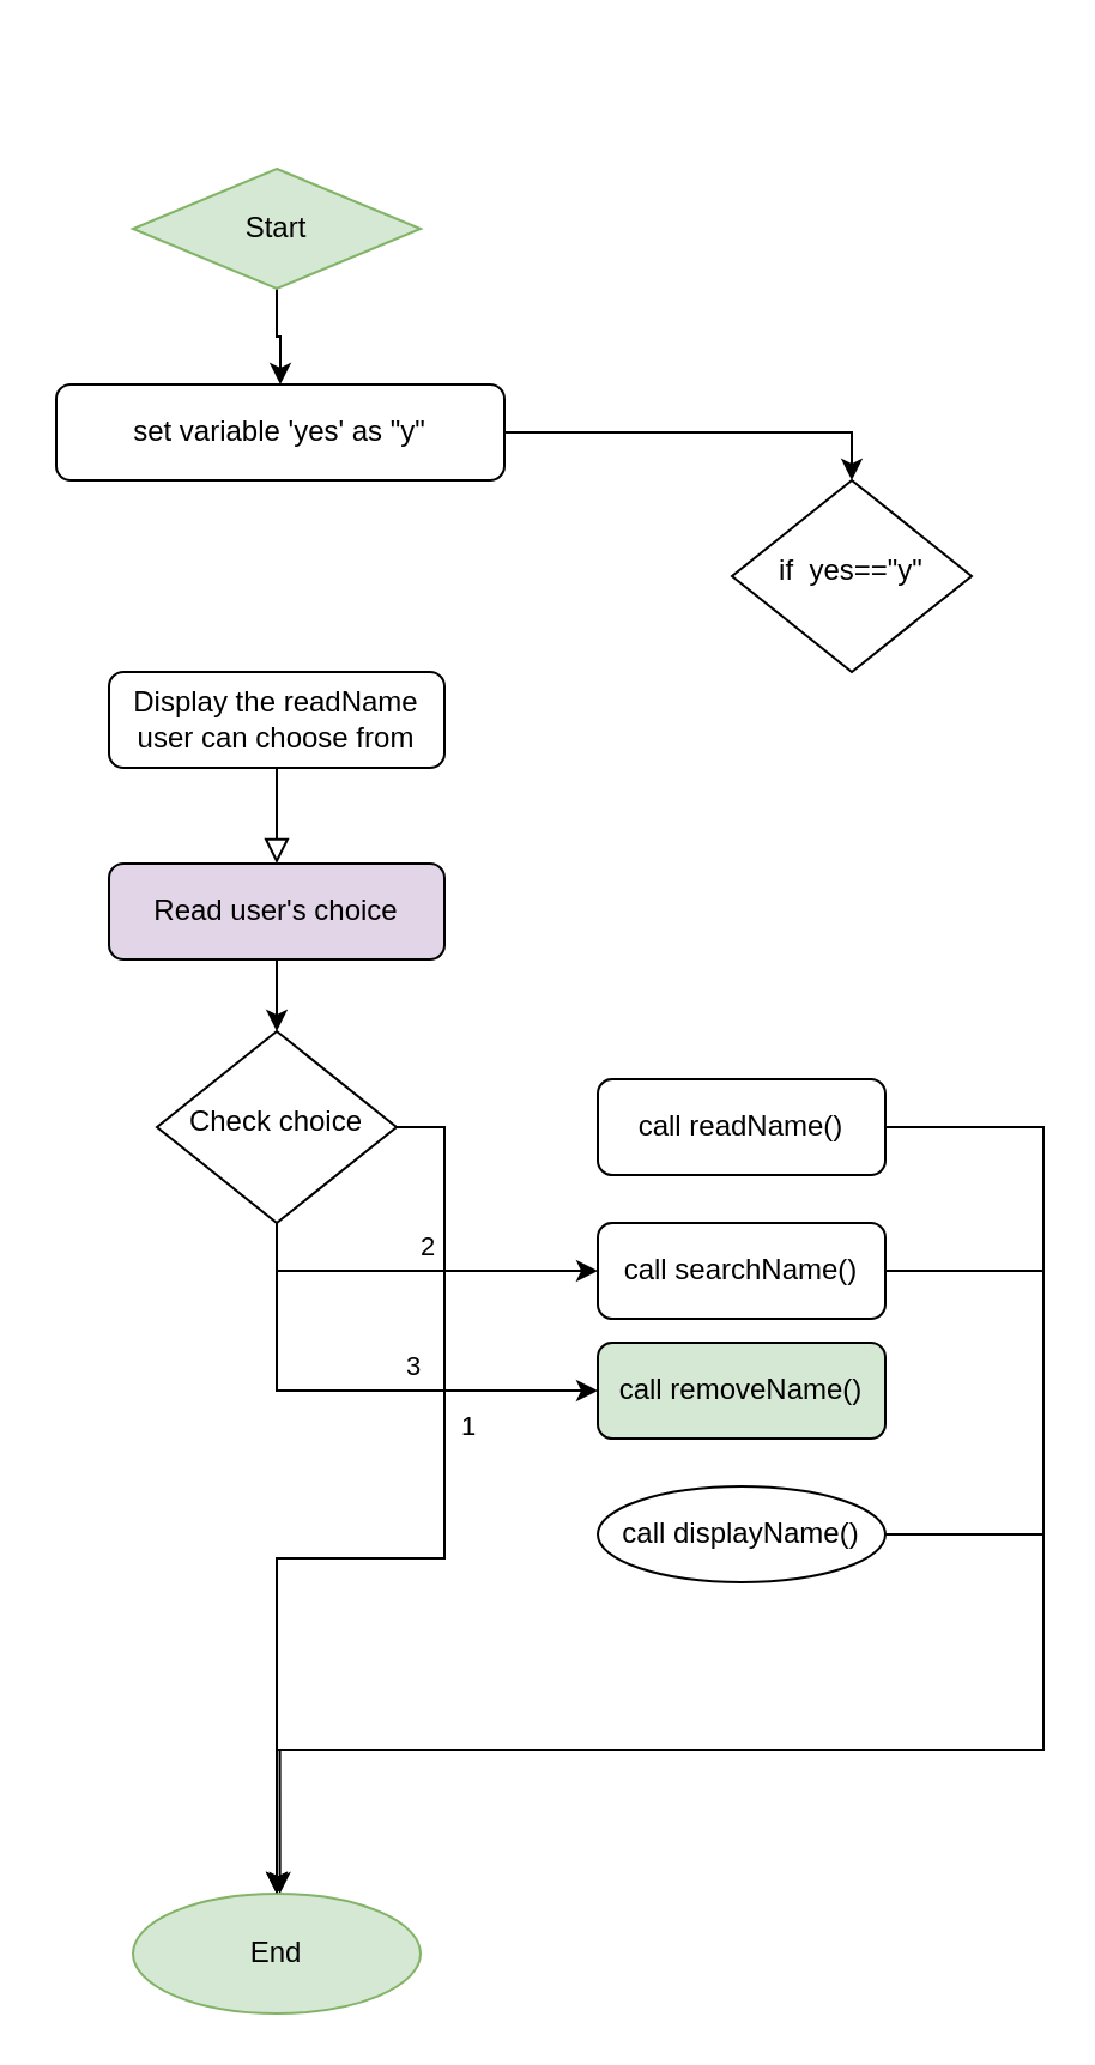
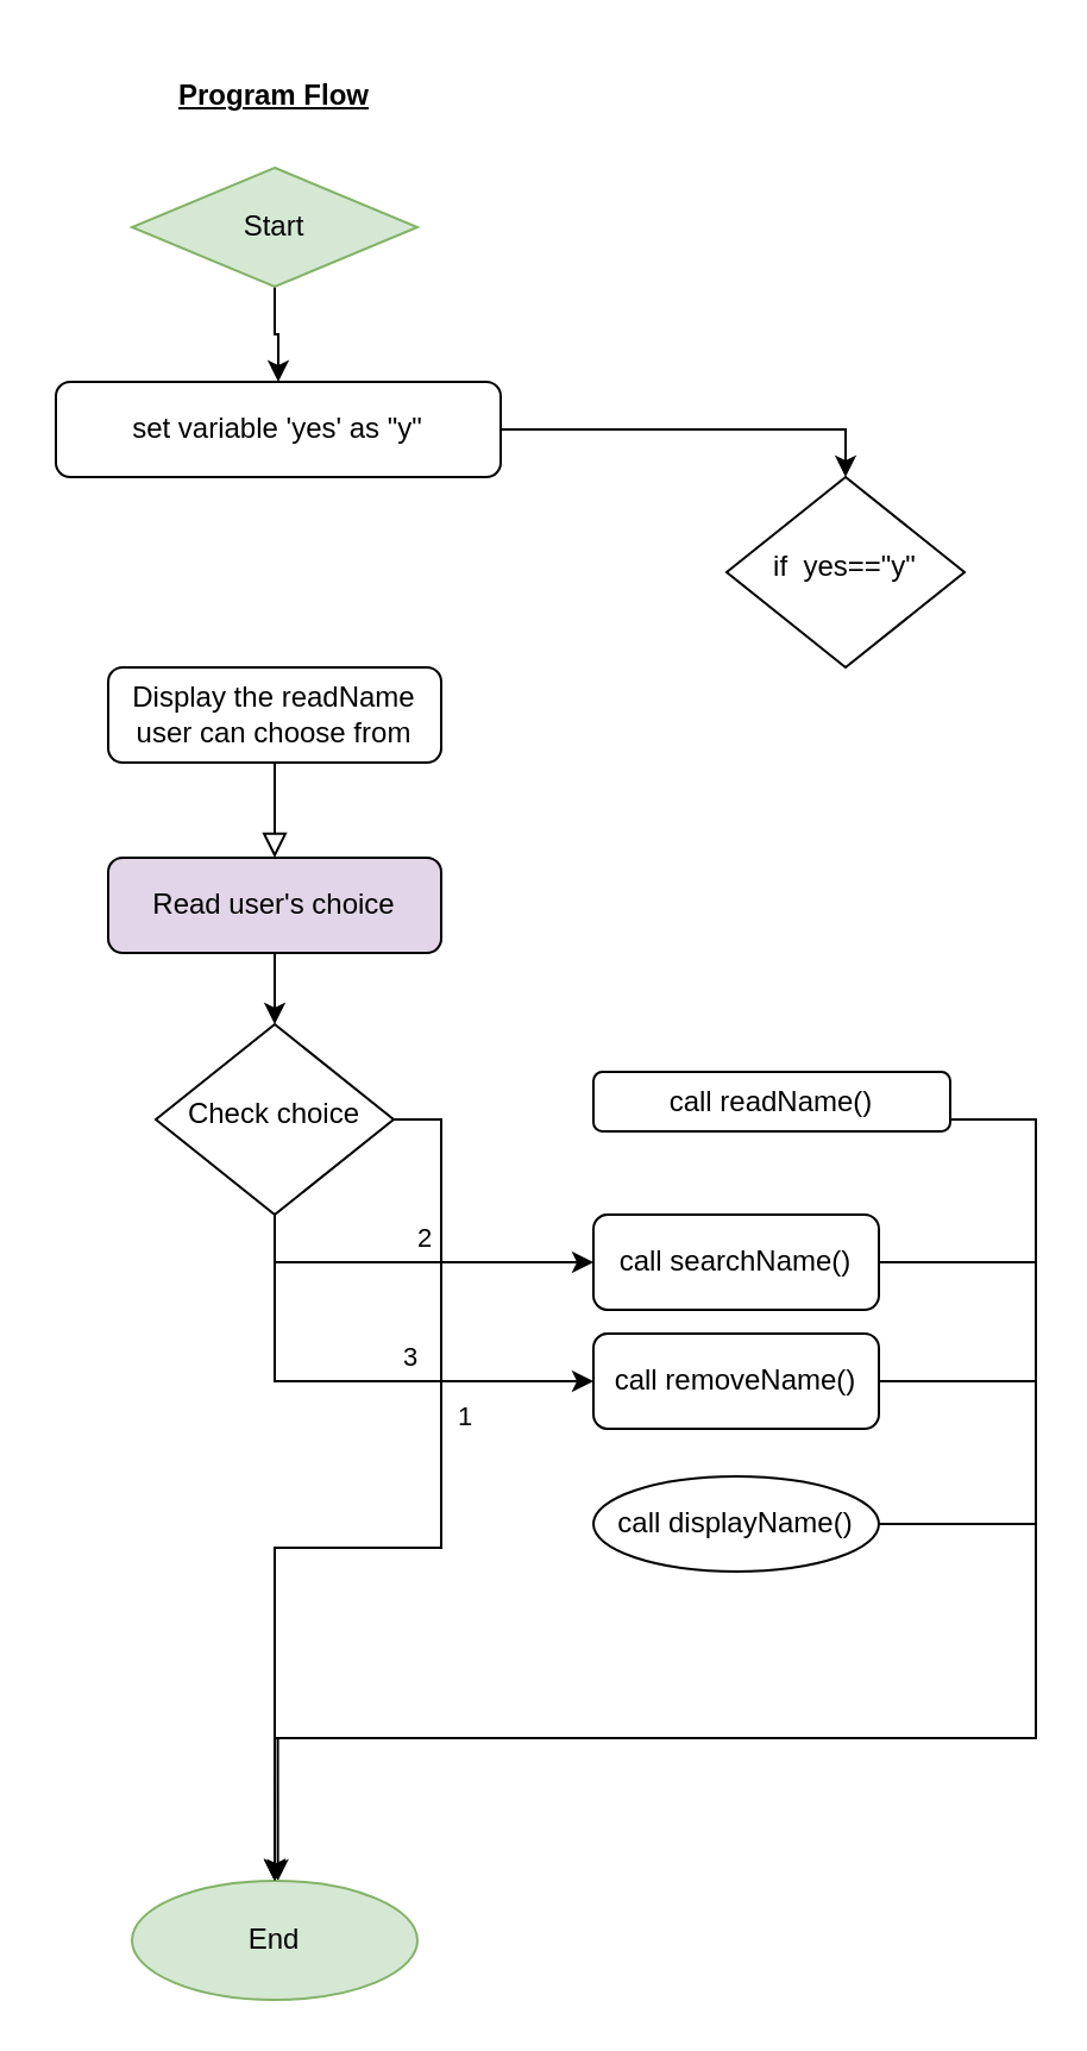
  <mxCell id="0" />
  <mxCell id="1" parent="0" />
  <mxCell id="2" value="" style="rounded=0;html=1;jettySize=auto;orthogonalLoop=1;fontSize=11;endArrow=block;endFill=0;endSize=8;strokeWidth=1;shadow=0;labelBackgroundColor=none;edgeStyle=orthogonalEdgeStyle;entryX=0.5;entryY=0;entryDx=0;entryDy=0;" parent="1" source="3" target="16" edge="1"><mxGeometry relative="1" as="geometry" /></mxCell>
  <mxCell id="3" value="Display the readName user can choose from" style="rounded=1;whiteSpace=wrap;html=1;fontSize=12;glass=0;strokeWidth=1;shadow=0;" parent="1" vertex="1"><mxGeometry x="45" y="280" width="140" height="40" as="geometry" /></mxCell>
  <mxCell id="4" value="1" style="edgeStyle=orthogonalEdgeStyle;rounded=0;orthogonalLoop=1;jettySize=auto;html=1;exitX=1;exitY=0.5;exitDx=0;exitDy=0;" edge="1" parent="1" source="7" target="14"><mxGeometry x="-0.294" y="10" relative="1" as="geometry"><mxPoint as="offset" /></mxGeometry></mxCell>
  <mxCell id="5" value="3" style="edgeStyle=orthogonalEdgeStyle;rounded=0;orthogonalLoop=1;jettySize=auto;html=1;exitX=0.5;exitY=1;exitDx=0;exitDy=0;entryX=0;entryY=0.5;entryDx=0;entryDy=0;" edge="1" parent="1" source="7" target="18"><mxGeometry x="0.241" y="10" relative="1" as="geometry"><mxPoint as="offset" /></mxGeometry></mxCell>
  <mxCell id="6" value="2" style="edgeStyle=orthogonalEdgeStyle;rounded=0;orthogonalLoop=1;jettySize=auto;html=1;exitX=0.5;exitY=1;exitDx=0;exitDy=0;entryX=0;entryY=0.5;entryDx=0;entryDy=0;endArrow=classic;endFill=1;" edge="1" parent="1" source="7" target="11"><mxGeometry x="0.083" y="10" relative="1" as="geometry"><mxPoint as="offset" /></mxGeometry></mxCell>
  <mxCell id="7" value="Check choice" style="rhombus;whiteSpace=wrap;html=1;shadow=0;fontFamily=Helvetica;fontSize=12;align=center;strokeWidth=1;spacing=6;spacingTop=-4;" parent="1" vertex="1"><mxGeometry x="65" y="430" width="100" height="80" as="geometry" /></mxCell>
  <mxCell id="8" style="edgeStyle=orthogonalEdgeStyle;rounded=0;orthogonalLoop=1;jettySize=auto;html=1;exitX=1;exitY=0.5;exitDx=0;exitDy=0;entryX=0.5;entryY=0;entryDx=0;entryDy=0;endArrow=classic;endFill=1;" edge="1" parent="1" source="9" target="14"><mxGeometry relative="1" as="geometry"><Array as="points"><mxPoint x="435" y="470" /><mxPoint x="435" y="730" /><mxPoint x="115" y="730" /></Array></mxGeometry></mxCell>
- <mxCell id="9" value="call readName()" style="rounded=1;whiteSpace=wrap;html=1;fontSize=12;glass=0;strokeWidth=1;shadow=0;" parent="1" vertex="1"><mxGeometry x="249" y="450" width="120" height="40" as="geometry" /></mxCell>
+ <mxCell id="9" value="call readName()" style="rounded=1;whiteSpace=wrap;html=1;fontSize=12;glass=0;strokeWidth=1;shadow=0;" parent="1" vertex="1"><mxGeometry x="249" y="450" width="150" height="25" as="geometry" /></mxCell>
  <mxCell id="10" style="edgeStyle=orthogonalEdgeStyle;rounded=0;orthogonalLoop=1;jettySize=auto;html=1;exitX=1;exitY=0.5;exitDx=0;exitDy=0;endArrow=classic;endFill=1;" edge="1" parent="1" source="11"><mxGeometry relative="1" as="geometry"><mxPoint x="116.333" y="790" as="targetPoint" /><Array as="points"><mxPoint x="435" y="530" /><mxPoint x="435" y="730" /><mxPoint x="116" y="730" /></Array></mxGeometry></mxCell>
  <mxCell id="11" value="call searchName()" style="rounded=1;whiteSpace=wrap;html=1;fontSize=12;glass=0;strokeWidth=1;shadow=0;" parent="1" vertex="1"><mxGeometry x="249" y="510" width="120" height="40" as="geometry" /></mxCell>
  <mxCell id="12" style="edgeStyle=orthogonalEdgeStyle;rounded=0;orthogonalLoop=1;jettySize=auto;html=1;exitX=0.5;exitY=1;exitDx=0;exitDy=0;entryX=0.5;entryY=0;entryDx=0;entryDy=0;" edge="1" parent="1" source="13" target="23"><mxGeometry relative="1" as="geometry" /></mxCell>
  <mxCell id="13" value="Start" style="rhombus;whiteSpace=wrap;html=1;fillColor=#d5e8d4;strokeColor=#82b366;" vertex="1" parent="1"><mxGeometry x="55" y="70" width="120" height="50" as="geometry" /></mxCell>
  <mxCell id="14" value="End" style="ellipse;whiteSpace=wrap;html=1;fillColor=#d5e8d4;strokeColor=#82b366;" vertex="1" parent="1"><mxGeometry x="55" y="790" width="120" height="50" as="geometry" /></mxCell>
  <mxCell id="15" style="edgeStyle=orthogonalEdgeStyle;rounded=0;orthogonalLoop=1;jettySize=auto;html=1;" edge="1" parent="1" source="16" target="7"><mxGeometry relative="1" as="geometry" /></mxCell>
  <mxCell id="16" value="Read user's choice" style="rounded=1;whiteSpace=wrap;html=1;fontSize=12;glass=0;strokeWidth=1;shadow=0;fillColor=#e1d5e7;" vertex="1" parent="1"><mxGeometry x="45" y="360" width="140" height="40" as="geometry" /></mxCell>
- <mxCell id="18" value="call removeName()" style="rounded=1;whiteSpace=wrap;html=1;fontSize=12;glass=0;strokeWidth=1;shadow=0;fillColor=#d5e8d4;" vertex="1" parent="1"><mxGeometry x="249" y="560" width="120" height="40" as="geometry" /></mxCell>
+ <mxCell id="17" style="edgeStyle=orthogonalEdgeStyle;rounded=0;orthogonalLoop=1;jettySize=auto;html=1;entryX=0.5;entryY=0;entryDx=0;entryDy=0;endArrow=classic;endFill=1;" edge="1" parent="1" source="18" target="14"><mxGeometry relative="1" as="geometry"><Array as="points"><mxPoint x="435" y="580" /><mxPoint x="435" y="730" /><mxPoint x="115" y="730" /></Array></mxGeometry></mxCell>
+ <mxCell id="18" value="call removeName()" style="rounded=1;whiteSpace=wrap;html=1;fontSize=12;glass=0;strokeWidth=1;shadow=0;" vertex="1" parent="1"><mxGeometry x="249" y="560" width="120" height="40" as="geometry" /></mxCell>
  <mxCell id="19" style="edgeStyle=orthogonalEdgeStyle;rounded=0;orthogonalLoop=1;jettySize=auto;html=1;exitX=1;exitY=0.5;exitDx=0;exitDy=0;entryX=0.5;entryY=0;entryDx=0;entryDy=0;endArrow=classic;endFill=1;" edge="1" parent="1" source="20" target="14"><mxGeometry relative="1" as="geometry"><Array as="points"><mxPoint x="435" y="640" /><mxPoint x="435" y="730" /><mxPoint x="115" y="730" /></Array></mxGeometry></mxCell>
  <mxCell id="20" value="call displayName()" style="ellipse;whiteSpace=wrap;html=1;fontSize=12;glass=0;strokeWidth=1;shadow=0;" vertex="1" parent="1"><mxGeometry x="249" y="620" width="120" height="40" as="geometry" /></mxCell>
+ <mxCell id="21" value="&lt;u&gt;&lt;b&gt;Program Flow&lt;/b&gt;&lt;/u&gt;" style="text;html=1;strokeColor=none;fillColor=none;align=center;verticalAlign=middle;whiteSpace=wrap;rounded=0;" vertex="1" parent="1"><mxGeometry x="20" y="20" width="190" height="40" as="geometry" /></mxCell>
  <mxCell id="22" style="edgeStyle=orthogonalEdgeStyle;rounded=0;orthogonalLoop=1;jettySize=auto;html=1;entryX=0.5;entryY=0;entryDx=0;entryDy=0;endArrow=classic;endFill=1;" edge="1" parent="1" source="23" target="24"><mxGeometry relative="1" as="geometry" /></mxCell>
  <mxCell id="23" value="set variable 'yes' as &quot;y&quot;" style="rounded=1;whiteSpace=wrap;html=1;fontSize=12;glass=0;strokeWidth=1;shadow=0;" vertex="1" parent="1"><mxGeometry x="23" y="160" width="187" height="40" as="geometry" /></mxCell>
  <mxCell id="24" value="if&amp;nbsp; yes==&quot;y&quot;" style="rhombus;whiteSpace=wrap;html=1;shadow=0;fontFamily=Helvetica;fontSize=12;align=center;strokeWidth=1;spacing=6;spacingTop=-4;" vertex="1" parent="1"><mxGeometry x="305" y="200" width="100" height="80" as="geometry" /></mxCell>
